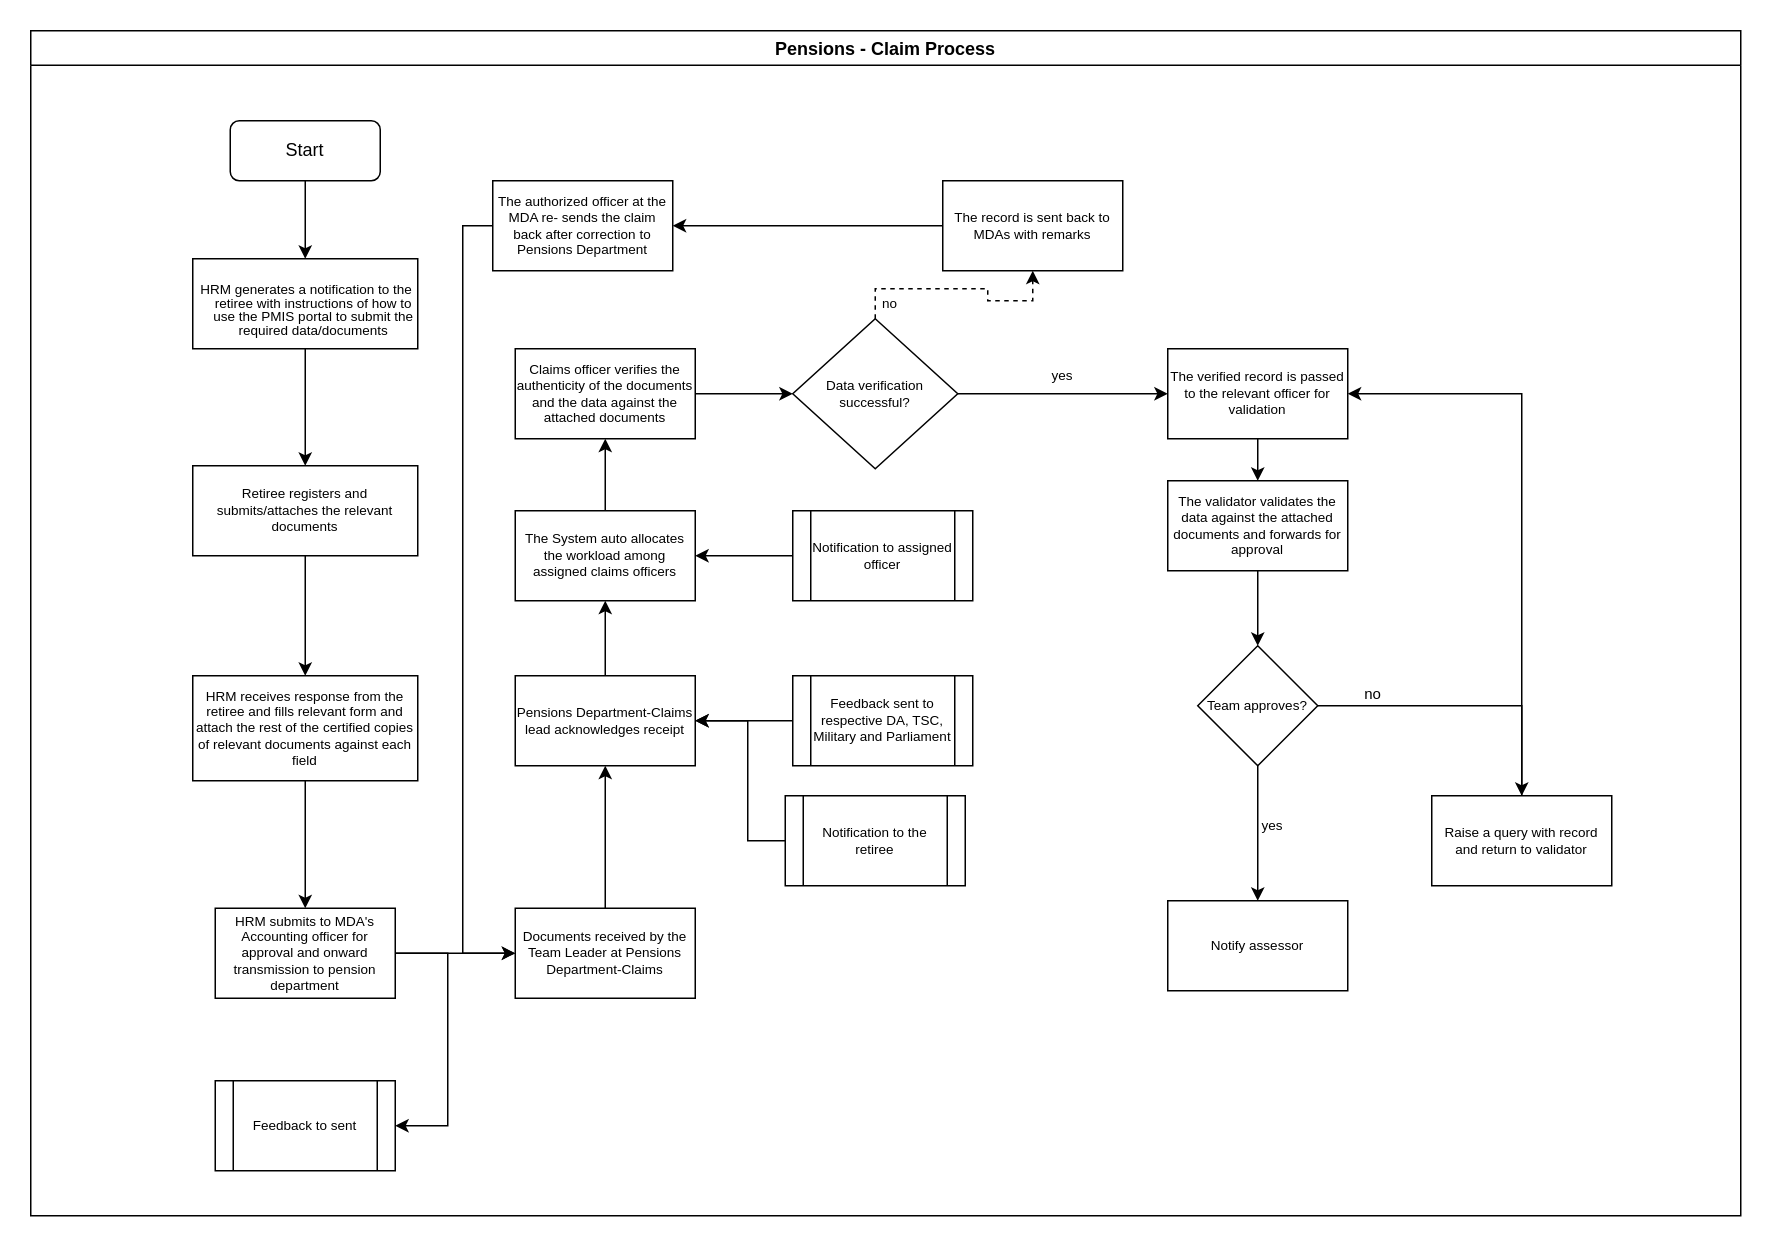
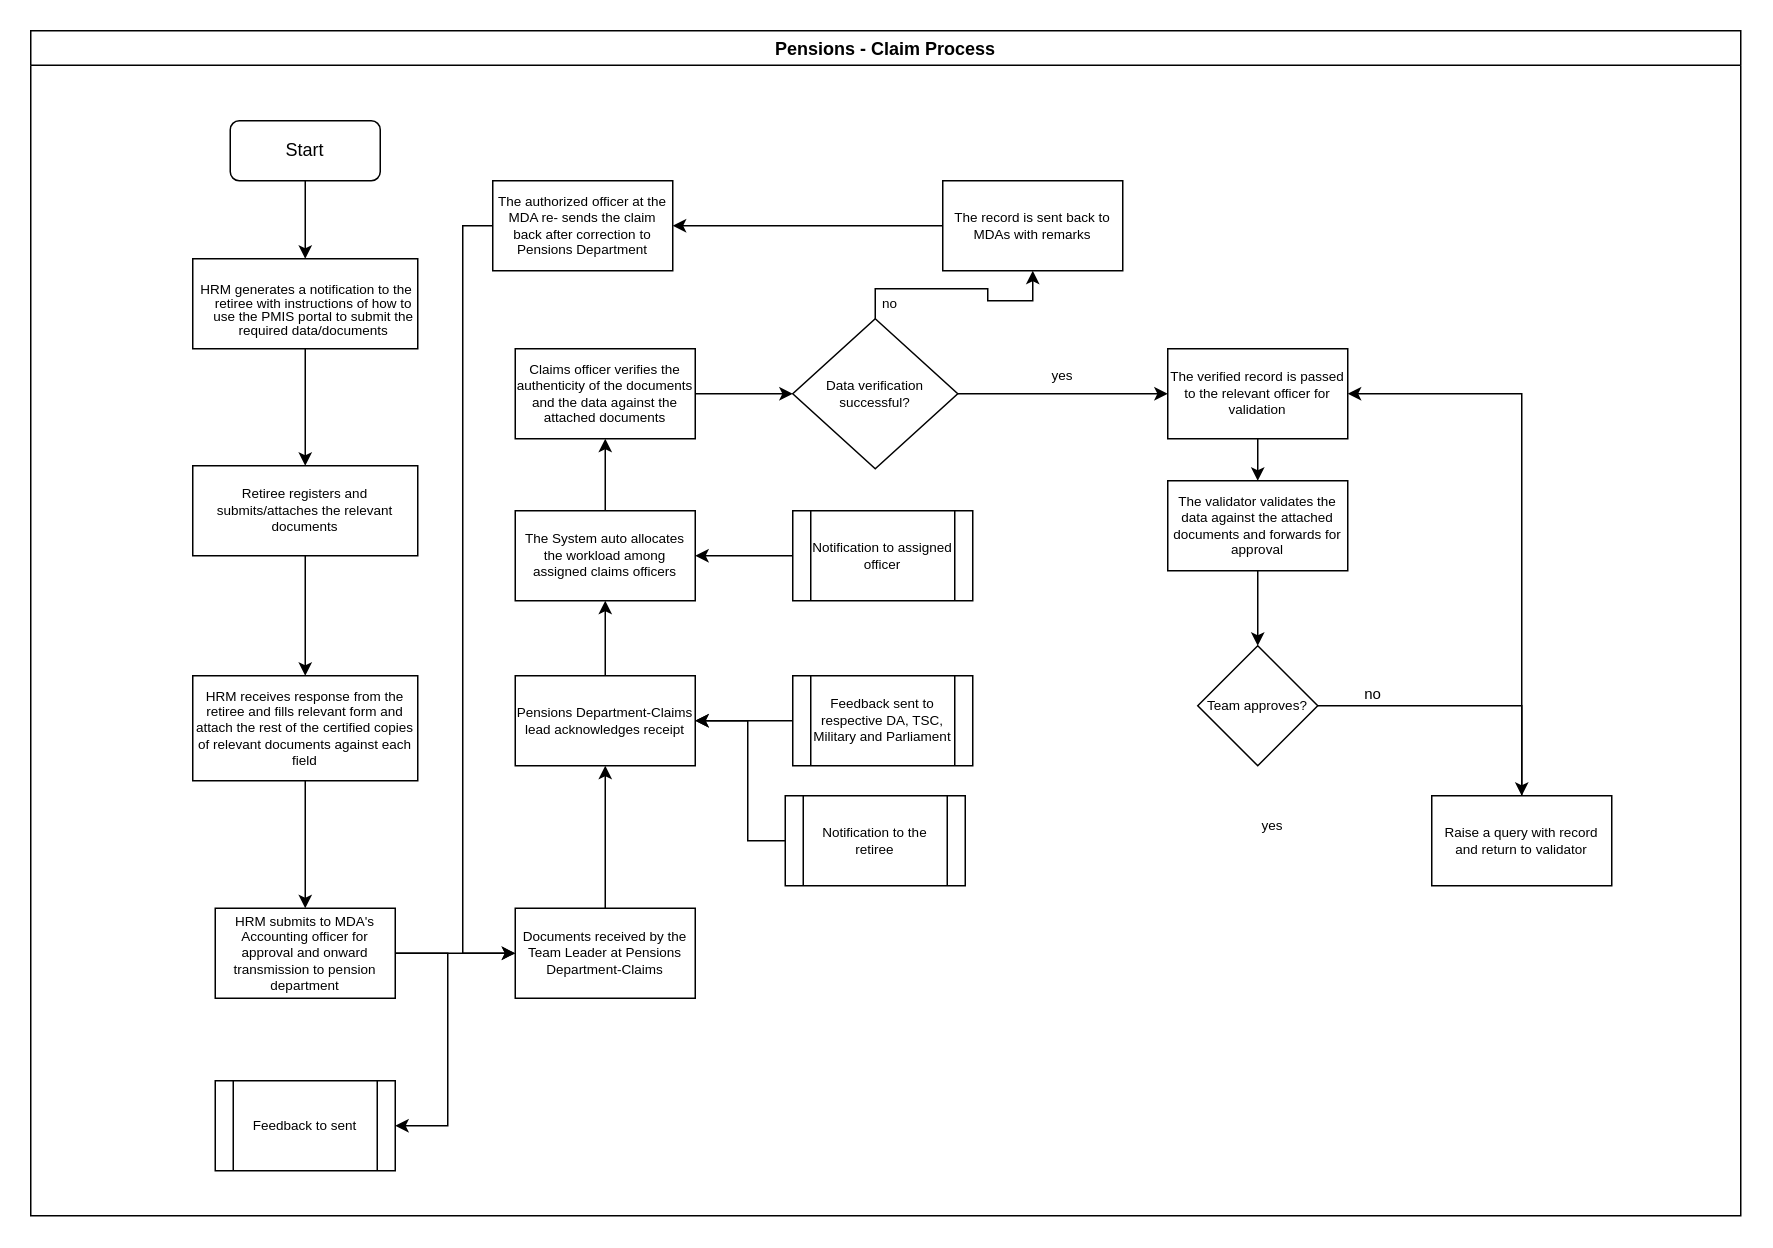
  <mxCell id="0" />
  <mxCell id="1" parent="0" />
  <mxCell id="2" value="Pensions - Claim Process" style="swimlane;" parent="1" vertex="1"><mxGeometry x="20" y="20" width="1140" height="790" as="geometry" /></mxCell>
  <mxCell id="3" value="Start" style="rounded=1;whiteSpace=wrap;html=1;" parent="2" vertex="1"><mxGeometry x="133" y="60" width="100" height="40" as="geometry" /></mxCell>
  <mxCell id="4" value="&lt;p style=&quot;margin-left: 0.12in ; text-indent: -0.1in ; margin-bottom: 0in ; line-height: 100% ; font-size: 9px&quot; lang=&quot;en-US&quot;&gt;&lt;font style=&quot;font-size: 9px&quot; face=&quot;Trebuchet MS, Trebuchet MS, sans-serif&quot;&gt;&lt;font style=&quot;font-size: 9px&quot;&gt;HRM generates a notification to the retiree with instructions of how to use the PMIS  portal to submit the required data/documents&lt;/font&gt;&lt;/font&gt;&lt;/p&gt;" style="rounded=0;whiteSpace=wrap;html=1;fontSize=9;" parent="2" vertex="1"><mxGeometry x="108" y="152" width="150" height="60" as="geometry" /></mxCell>
  <mxCell id="5" value="" style="edgeStyle=orthogonalEdgeStyle;rounded=0;orthogonalLoop=1;jettySize=auto;html=1;entryX=0.5;entryY=0;entryDx=0;entryDy=0;" parent="2" source="3" target="4" edge="1"><mxGeometry relative="1" as="geometry"><mxPoint x="178" y="120" as="targetPoint" /></mxGeometry></mxCell>
  <mxCell id="6" value="Retiree registers and submits/attaches the relevant documents" style="whiteSpace=wrap;html=1;rounded=0;fontSize=9;" parent="2" vertex="1"><mxGeometry x="108" y="290" width="150" height="60" as="geometry" /></mxCell>
  <mxCell id="7" value="" style="edgeStyle=orthogonalEdgeStyle;rounded=0;orthogonalLoop=1;jettySize=auto;html=1;fontSize=9;" parent="2" source="4" target="6" edge="1"><mxGeometry relative="1" as="geometry" /></mxCell>
  <mxCell id="8" value="Pensions Department-Claims lead acknowledges receipt" style="whiteSpace=wrap;html=1;rounded=0;fontSize=9;" parent="2" vertex="1"><mxGeometry x="323" y="430" width="120" height="60" as="geometry" /></mxCell>
  <mxCell id="9" value="Feedback sent to respective DA, TSC, Military and Parliament" style="shape=process;whiteSpace=wrap;html=1;backgroundOutline=1;fontSize=9;" parent="2" vertex="1"><mxGeometry x="508" y="430" width="120" height="60" as="geometry" /></mxCell>
  <mxCell id="10" value="" style="edgeStyle=orthogonalEdgeStyle;rounded=0;orthogonalLoop=1;jettySize=auto;html=1;fontSize=9;entryX=1;entryY=0.5;entryDx=0;entryDy=0;" parent="2" source="9" target="8" edge="1"><mxGeometry relative="1" as="geometry"><mxPoint x="448" y="460" as="targetPoint" /></mxGeometry></mxCell>
  <mxCell id="11" value="Feedback to sent" style="shape=process;whiteSpace=wrap;html=1;backgroundOutline=1;fontSize=9;" parent="2" vertex="1"><mxGeometry x="123" y="700" width="120" height="60" as="geometry" /></mxCell>
  <mxCell id="12" value="Notification to assigned officer" style="shape=process;whiteSpace=wrap;html=1;backgroundOutline=1;fontSize=9;" parent="2" vertex="1"><mxGeometry x="508" y="320" width="120" height="60" as="geometry" /></mxCell>
  <mxCell id="13" value="Notification to the retiree" style="shape=process;whiteSpace=wrap;html=1;backgroundOutline=1;fontSize=9;" parent="2" vertex="1"><mxGeometry x="503" y="510" width="120" height="60" as="geometry" /></mxCell>
  <mxCell id="14" value="" style="edgeStyle=orthogonalEdgeStyle;rounded=0;orthogonalLoop=1;jettySize=auto;html=1;fontSize=9;entryX=1;entryY=0.5;entryDx=0;entryDy=0;" parent="2" source="13" target="8" edge="1"><mxGeometry relative="1" as="geometry"><mxPoint x="423" y="540" as="targetPoint" /><Array as="points"><mxPoint x="478" y="540" /><mxPoint x="478" y="460" /></Array></mxGeometry></mxCell>
  <mxCell id="15" value="The verified record is passed to the relevant officer for validation" style="whiteSpace=wrap;html=1;rounded=0;fontSize=9;" parent="2" vertex="1"><mxGeometry x="758" y="212" width="120" height="60" as="geometry" /></mxCell>
  <mxCell id="16" value="yes" style="text;html=1;strokeColor=none;fillColor=none;align=center;verticalAlign=middle;whiteSpace=wrap;rounded=0;fontSize=9;" parent="2" vertex="1"><mxGeometry x="668" y="220" width="40" height="20" as="geometry" /></mxCell>
  <mxCell id="17" value="no" style="text;html=1;strokeColor=none;fillColor=none;align=center;verticalAlign=middle;whiteSpace=wrap;rounded=0;fontSize=9;" parent="2" vertex="1"><mxGeometry x="553" y="172" width="40" height="20" as="geometry" /></mxCell>
  <mxCell id="18" value="The record is sent back to MDAs with remarks" style="whiteSpace=wrap;html=1;rounded=0;fontSize=9;" parent="2" vertex="1"><mxGeometry x="608" y="100" width="120" height="60" as="geometry" /></mxCell>
  <mxCell id="19" value="Claims officer verifies the authenticity of the documents and the data against the attached documents" style="whiteSpace=wrap;html=1;rounded=0;fontSize=9;" parent="2" vertex="1"><mxGeometry x="323" y="212" width="120" height="60" as="geometry" /></mxCell>
  <mxCell id="20" value="Data verification successful?" style="rhombus;whiteSpace=wrap;html=1;rounded=0;fontSize=9;" parent="2" vertex="1"><mxGeometry x="508" y="192" width="110" height="100" as="geometry" /></mxCell>
  <mxCell id="21" value="" style="edgeStyle=orthogonalEdgeStyle;rounded=0;orthogonalLoop=1;jettySize=auto;html=1;fontSize=9;" parent="2" source="19" target="20" edge="1"><mxGeometry relative="1" as="geometry" /></mxCell>
  <mxCell id="22" value="" style="edgeStyle=orthogonalEdgeStyle;rounded=0;orthogonalLoop=1;jettySize=auto;html=1;fontSize=9;" parent="2" source="20" target="15" edge="1"><mxGeometry relative="1" as="geometry" /></mxCell>
- <mxCell id="23" value="" style="edgeStyle=orthogonalEdgeStyle;rounded=0;orthogonalLoop=1;jettySize=auto;html=1;fontSize=9;dashed=1;" parent="2" source="20" target="18" edge="1"><mxGeometry relative="1" as="geometry" /></mxCell>
+ <mxCell id="23" value="" style="edgeStyle=orthogonalEdgeStyle;rounded=0;orthogonalLoop=1;jettySize=auto;html=1;fontSize=9;" parent="2" source="20" target="18" edge="1"><mxGeometry relative="1" as="geometry" /></mxCell>
  <mxCell id="24" value="Team approves?" style="rhombus;whiteSpace=wrap;html=1;fontSize=9;" parent="2" vertex="1"><mxGeometry x="778" y="410" width="80" height="80" as="geometry" /></mxCell>
  <mxCell id="25" value="yes" style="text;html=1;strokeColor=none;fillColor=none;align=center;verticalAlign=middle;whiteSpace=wrap;rounded=0;fontSize=9;" parent="2" vertex="1"><mxGeometry x="808" y="520" width="40" height="20" as="geometry" /></mxCell>
  <mxCell id="26" value="The System auto allocates the workload among assigned claims officers" style="whiteSpace=wrap;html=1;rounded=0;fontSize=9;" parent="2" vertex="1"><mxGeometry x="323" y="320" width="120" height="60" as="geometry" /></mxCell>
  <mxCell id="27" value="" style="edgeStyle=orthogonalEdgeStyle;rounded=0;orthogonalLoop=1;jettySize=auto;html=1;fontSize=9;" parent="2" source="8" target="26" edge="1"><mxGeometry relative="1" as="geometry" /></mxCell>
  <mxCell id="28" value="" style="edgeStyle=orthogonalEdgeStyle;rounded=0;orthogonalLoop=1;jettySize=auto;html=1;fontSize=9;" parent="2" source="12" target="26" edge="1"><mxGeometry relative="1" as="geometry" /></mxCell>
  <mxCell id="29" value="" style="edgeStyle=orthogonalEdgeStyle;rounded=0;orthogonalLoop=1;jettySize=auto;html=1;fontSize=9;" parent="2" source="26" target="19" edge="1"><mxGeometry relative="1" as="geometry" /></mxCell>
  <mxCell id="30" value="The validator validates the data against the attached documents and forwards for approval" style="whiteSpace=wrap;html=1;rounded=0;fontSize=9;" parent="2" vertex="1"><mxGeometry x="758" y="300" width="120" height="60" as="geometry" /></mxCell>
  <mxCell id="31" value="" style="edgeStyle=orthogonalEdgeStyle;rounded=0;orthogonalLoop=1;jettySize=auto;html=1;fontSize=9;" parent="2" source="15" target="30" edge="1"><mxGeometry relative="1" as="geometry" /></mxCell>
  <mxCell id="32" value="" style="edgeStyle=orthogonalEdgeStyle;rounded=0;orthogonalLoop=1;jettySize=auto;html=1;fontSize=9;entryX=0.5;entryY=0;entryDx=0;entryDy=0;" parent="2" source="30" target="24" edge="1"><mxGeometry relative="1" as="geometry"><mxPoint x="768" y="420" as="targetPoint" /></mxGeometry></mxCell>
  <mxCell id="33" value="no" style="text;html=1;strokeColor=none;fillColor=none;align=center;verticalAlign=middle;whiteSpace=wrap;rounded=0;fontSize=10;" vertex="1" parent="2"><mxGeometry x="875" y="432" width="40" height="20" as="geometry" /></mxCell>
  <mxCell id="34" value="" style="edgeStyle=orthogonalEdgeStyle;rounded=0;orthogonalLoop=1;jettySize=auto;html=1;fontSize=9;" parent="1" source="35" target="38" edge="1"><mxGeometry relative="1" as="geometry" /></mxCell>
  <mxCell id="35" value="HRM receives response from the retiree and fills relevant form and attach the rest of the certified copies of relevant documents against each field" style="whiteSpace=wrap;html=1;rounded=0;fontSize=9;" parent="1" vertex="1"><mxGeometry x="128" y="450" width="150" height="70" as="geometry" /></mxCell>
  <mxCell id="36" value="" style="edgeStyle=orthogonalEdgeStyle;rounded=0;orthogonalLoop=1;jettySize=auto;html=1;fontSize=9;" parent="1" source="6" target="35" edge="1"><mxGeometry relative="1" as="geometry" /></mxCell>
  <mxCell id="37" value="" style="edgeStyle=orthogonalEdgeStyle;rounded=0;orthogonalLoop=1;jettySize=auto;html=1;fontSize=9;" parent="1" source="38" target="40" edge="1"><mxGeometry relative="1" as="geometry" /></mxCell>
  <mxCell id="38" value="HRM submits to MDA's Accounting officer for approval and onward transmission to pension department" style="whiteSpace=wrap;html=1;rounded=0;fontSize=9;" parent="1" vertex="1"><mxGeometry x="143" y="605" width="120" height="60" as="geometry" /></mxCell>
  <mxCell id="39" value="" style="edgeStyle=orthogonalEdgeStyle;rounded=0;orthogonalLoop=1;jettySize=auto;html=1;fontSize=9;" parent="1" source="40" target="8" edge="1"><mxGeometry relative="1" as="geometry" /></mxCell>
  <mxCell id="40" value="Documents received by the Team Leader at Pensions Department-Claims" style="whiteSpace=wrap;html=1;rounded=0;fontSize=9;" parent="1" vertex="1"><mxGeometry x="343" y="605" width="120" height="60" as="geometry" /></mxCell>
  <mxCell id="41" value="" style="edgeStyle=orthogonalEdgeStyle;rounded=0;orthogonalLoop=1;jettySize=auto;html=1;fontSize=9;exitX=1;exitY=0.5;exitDx=0;exitDy=0;entryX=1;entryY=0.5;entryDx=0;entryDy=0;" parent="1" source="38" target="11" edge="1"><mxGeometry relative="1" as="geometry"><mxPoint x="338" y="770" as="targetPoint" /><Array as="points"><mxPoint x="298" y="635" /><mxPoint x="298" y="750" /></Array></mxGeometry></mxCell>
  <mxCell id="42" value="" style="edgeStyle=orthogonalEdgeStyle;rounded=0;orthogonalLoop=1;jettySize=auto;html=1;fontSize=9;entryX=0;entryY=0.5;entryDx=0;entryDy=0;exitX=0;exitY=0.5;exitDx=0;exitDy=0;" parent="1" source="43" target="40" edge="1"><mxGeometry relative="1" as="geometry"><mxPoint x="248" y="120" as="targetPoint" /><Array as="points"><mxPoint x="308" y="150" /><mxPoint x="308" y="635" /></Array></mxGeometry></mxCell>
  <mxCell id="43" value="The authorized officer at the MDA re- sends the claim back after correction to Pensions Department" style="whiteSpace=wrap;html=1;rounded=0;fontSize=9;" parent="1" vertex="1"><mxGeometry x="328" y="120" width="120" height="60" as="geometry" /></mxCell>
  <mxCell id="44" value="" style="edgeStyle=orthogonalEdgeStyle;rounded=0;orthogonalLoop=1;jettySize=auto;html=1;fontSize=9;" parent="1" source="18" target="43" edge="1"><mxGeometry relative="1" as="geometry" /></mxCell>
- <mxCell id="45" value="Notify assessor" style="whiteSpace=wrap;html=1;fontSize=9;" parent="1" vertex="1"><mxGeometry x="778" y="600" width="120" height="60" as="geometry" /></mxCell>
- <mxCell id="46" value="" style="edgeStyle=orthogonalEdgeStyle;rounded=0;orthogonalLoop=1;jettySize=auto;html=1;fontSize=9;" parent="1" source="24" target="45" edge="1"><mxGeometry relative="1" as="geometry" /></mxCell>
  <mxCell id="47" value="" style="edgeStyle=orthogonalEdgeStyle;rounded=0;orthogonalLoop=1;jettySize=auto;html=1;fontSize=9;entryX=1;entryY=0.5;entryDx=0;entryDy=0;exitX=0.5;exitY=0;exitDx=0;exitDy=0;" parent="1" source="48" target="15" edge="1"><mxGeometry relative="1" as="geometry"><mxPoint x="998" y="360" as="targetPoint" /><Array as="points"><mxPoint x="1014" y="262" /></Array></mxGeometry></mxCell>
  <mxCell id="48" value="Raise a query with record and return to validator" style="whiteSpace=wrap;html=1;fontSize=9;" parent="1" vertex="1"><mxGeometry x="954" y="530" width="120" height="60" as="geometry" /></mxCell>
  <mxCell id="49" value="" style="edgeStyle=orthogonalEdgeStyle;rounded=0;orthogonalLoop=1;jettySize=auto;html=1;fontSize=9;" parent="1" source="24" target="48" edge="1"><mxGeometry relative="1" as="geometry" /></mxCell>
